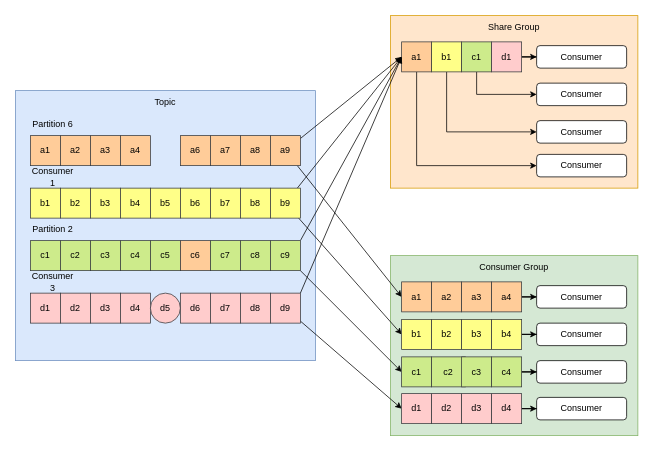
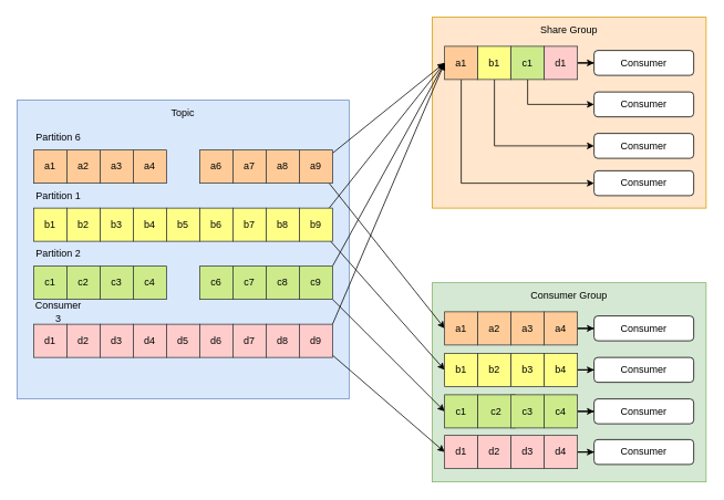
  <mxCell id="0" />
  <mxCell id="1" parent="0" />
  <mxCell id="2" value="" style="rounded=0;whiteSpace=wrap;html=1;fillColor=#d5e8d4;strokeColor=#82b366;" vertex="1" parent="1"><mxGeometry x="520" y="340" width="330" height="240" as="geometry" /></mxCell>
  <mxCell id="3" value="" style="rounded=0;whiteSpace=wrap;html=1;fillColor=#ffe6cc;strokeColor=#d79b00;" parent="1" vertex="1"><mxGeometry x="520" y="20" width="330" height="230" as="geometry" /></mxCell>
  <mxCell id="4" value="" style="rounded=0;whiteSpace=wrap;html=1;fillColor=#dae8fc;strokeColor=#6c8ebf;" parent="1" vertex="1"><mxGeometry x="20" y="120" width="400" height="360" as="geometry" /></mxCell>
  <mxCell id="5" value="a1" style="rounded=0;whiteSpace=wrap;html=1;fillColor=#ffcc99;strokeColor=#36393d;" parent="1" vertex="1"><mxGeometry x="40" y="180" width="40" height="40" as="geometry" /></mxCell>
  <mxCell id="6" value="a2" style="rounded=0;whiteSpace=wrap;html=1;fillColor=#ffcc99;strokeColor=#36393d;" parent="1" vertex="1"><mxGeometry x="80" y="180" width="40" height="40" as="geometry" /></mxCell>
  <mxCell id="7" value="a3" style="rounded=0;whiteSpace=wrap;html=1;fillColor=#ffcc99;strokeColor=#36393d;" parent="1" vertex="1"><mxGeometry x="120" y="180" width="40" height="40" as="geometry" /></mxCell>
  <mxCell id="8" value="a4" style="rounded=0;whiteSpace=wrap;html=1;fillColor=#ffcc99;strokeColor=#36393d;" parent="1" vertex="1"><mxGeometry x="160" y="180" width="40" height="40" as="geometry" /></mxCell>
  <mxCell id="9" value="a6" style="rounded=0;whiteSpace=wrap;html=1;fillColor=#ffcc99;strokeColor=#36393d;" parent="1" vertex="1"><mxGeometry x="240" y="180" width="40" height="40" as="geometry" /></mxCell>
  <mxCell id="10" value="a7" style="rounded=0;whiteSpace=wrap;html=1;fillColor=#ffcc99;strokeColor=#36393d;" parent="1" vertex="1"><mxGeometry x="280" y="180" width="40" height="40" as="geometry" /></mxCell>
  <mxCell id="11" value="a8" style="rounded=0;whiteSpace=wrap;html=1;fillColor=#ffcc99;strokeColor=#36393d;" parent="1" vertex="1"><mxGeometry x="320" y="180" width="40" height="40" as="geometry" /></mxCell>
  <mxCell id="12" style="rounded=0;orthogonalLoop=1;jettySize=auto;html=1;entryX=0;entryY=0.5;entryDx=0;entryDy=0;" edge="1" parent="1" source="14" target="16"><mxGeometry relative="1" as="geometry" /></mxCell>
  <mxCell id="13" style="rounded=0;orthogonalLoop=1;jettySize=auto;html=1;entryX=0;entryY=0.5;entryDx=0;entryDy=0;" edge="1" parent="1" source="14" target="66"><mxGeometry relative="1" as="geometry" /></mxCell>
  <mxCell id="14" value="a9" style="rounded=0;whiteSpace=wrap;html=1;fillColor=#ffcc99;strokeColor=#36393d;" parent="1" vertex="1"><mxGeometry x="360" y="180" width="40" height="40" as="geometry" /></mxCell>
  <mxCell id="15" style="edgeStyle=orthogonalEdgeStyle;rounded=0;orthogonalLoop=1;jettySize=auto;html=1;entryX=0;entryY=0.5;entryDx=0;entryDy=0;" edge="1" parent="1" source="16" target="65"><mxGeometry relative="1" as="geometry"><Array as="points"><mxPoint x="555" y="220" /></Array></mxGeometry></mxCell>
  <mxCell id="16" value="a1" style="rounded=0;whiteSpace=wrap;html=1;fillColor=#ffcc99;strokeColor=#36393d;" parent="1" vertex="1"><mxGeometry x="535" y="55" width="40" height="40" as="geometry" /></mxCell>
  <mxCell id="17" style="edgeStyle=orthogonalEdgeStyle;rounded=0;orthogonalLoop=1;jettySize=auto;html=1;entryX=0;entryY=0.5;entryDx=0;entryDy=0;" edge="1" parent="1" source="18" target="64"><mxGeometry relative="1" as="geometry"><Array as="points"><mxPoint x="595" y="175" /></Array></mxGeometry></mxCell>
  <mxCell id="18" value="b1" style="rounded=0;whiteSpace=wrap;html=1;fillColor=#ffff88;strokeColor=#36393d;" parent="1" vertex="1"><mxGeometry x="575" y="55" width="40" height="40" as="geometry" /></mxCell>
  <mxCell id="19" style="edgeStyle=orthogonalEdgeStyle;rounded=0;orthogonalLoop=1;jettySize=auto;html=1;entryX=0;entryY=0.5;entryDx=0;entryDy=0;" edge="1" parent="1" source="20" target="63"><mxGeometry relative="1" as="geometry"><Array as="points"><mxPoint x="635" y="125" /></Array></mxGeometry></mxCell>
  <mxCell id="20" value="c1" style="rounded=0;whiteSpace=wrap;html=1;fillColor=#cdeb8b;strokeColor=#36393d;" parent="1" vertex="1"><mxGeometry x="615" y="55" width="40" height="40" as="geometry" /></mxCell>
  <mxCell id="21" value="Topic" style="text;html=1;align=center;verticalAlign=middle;whiteSpace=wrap;rounded=0;" parent="1" vertex="1"><mxGeometry x="190" y="120" width="60" height="30" as="geometry" /></mxCell>
  <mxCell id="22" value="Share Group" style="text;html=1;align=center;verticalAlign=middle;whiteSpace=wrap;rounded=0;" parent="1" vertex="1"><mxGeometry x="635" y="20" width="100" height="30" as="geometry" /></mxCell>
  <mxCell id="23" value="Partition 6" style="text;html=1;align=center;verticalAlign=middle;whiteSpace=wrap;rounded=0;" parent="1" vertex="1"><mxGeometry x="40" y="150" width="60" height="30" as="geometry" /></mxCell>
  <mxCell id="24" value="b1" style="rounded=0;whiteSpace=wrap;html=1;fillColor=#ffff88;strokeColor=#36393d;" vertex="1" parent="1"><mxGeometry x="40" y="250" width="40" height="40" as="geometry" /></mxCell>
  <mxCell id="25" value="b2" style="rounded=0;whiteSpace=wrap;html=1;fillColor=#ffff88;strokeColor=#36393d;" vertex="1" parent="1"><mxGeometry x="80" y="250" width="40" height="40" as="geometry" /></mxCell>
  <mxCell id="26" value="b3" style="rounded=0;whiteSpace=wrap;html=1;fillColor=#ffff88;strokeColor=#36393d;" vertex="1" parent="1"><mxGeometry x="120" y="250" width="40" height="40" as="geometry" /></mxCell>
  <mxCell id="27" value="b4" style="rounded=0;whiteSpace=wrap;html=1;fillColor=#ffff88;strokeColor=#36393d;" vertex="1" parent="1"><mxGeometry x="160" y="250" width="40" height="40" as="geometry" /></mxCell>
  <mxCell id="28" value="b5" style="rounded=0;whiteSpace=wrap;html=1;fillColor=#ffff88;strokeColor=#36393d;" vertex="1" parent="1"><mxGeometry x="200" y="250" width="40" height="40" as="geometry" /></mxCell>
  <mxCell id="29" value="b6" style="rounded=0;whiteSpace=wrap;html=1;fillColor=#ffff88;strokeColor=#36393d;" vertex="1" parent="1"><mxGeometry x="240" y="250" width="40" height="40" as="geometry" /></mxCell>
  <mxCell id="30" value="b7" style="rounded=0;whiteSpace=wrap;html=1;fillColor=#ffff88;strokeColor=#36393d;" vertex="1" parent="1"><mxGeometry x="280" y="250" width="40" height="40" as="geometry" /></mxCell>
  <mxCell id="31" value="b8" style="rounded=0;whiteSpace=wrap;html=1;fillColor=#ffff88;strokeColor=#36393d;" vertex="1" parent="1"><mxGeometry x="320" y="250" width="40" height="40" as="geometry" /></mxCell>
  <mxCell id="32" style="rounded=0;orthogonalLoop=1;jettySize=auto;html=1;entryX=0;entryY=0.5;entryDx=0;entryDy=0;" edge="1" parent="1" source="34" target="16"><mxGeometry relative="1" as="geometry" /></mxCell>
  <mxCell id="33" style="rounded=0;orthogonalLoop=1;jettySize=auto;html=1;entryX=0;entryY=0.5;entryDx=0;entryDy=0;" edge="1" parent="1" source="34" target="76"><mxGeometry relative="1" as="geometry" /></mxCell>
  <mxCell id="34" value="b9" style="rounded=0;whiteSpace=wrap;html=1;fillColor=#ffff88;strokeColor=#36393d;" vertex="1" parent="1"><mxGeometry x="360" y="250" width="40" height="40" as="geometry" /></mxCell>
- <mxCell id="35" value="Consumer 1" style="text;html=1;align=center;verticalAlign=middle;whiteSpace=wrap;rounded=0;" vertex="1" parent="1"><mxGeometry x="40" y="220" width="60" height="30" as="geometry" /></mxCell>
+ <mxCell id="35" value="Partition 1" style="text;html=1;align=center;verticalAlign=middle;whiteSpace=wrap;rounded=0;" vertex="1" parent="1"><mxGeometry x="40" y="220" width="60" height="30" as="geometry" /></mxCell>
  <mxCell id="36" value="c1" style="rounded=0;whiteSpace=wrap;html=1;fillColor=#cdeb8b;strokeColor=#36393d;" vertex="1" parent="1"><mxGeometry x="40" y="320" width="40" height="40" as="geometry" /></mxCell>
  <mxCell id="37" value="c2" style="rounded=0;whiteSpace=wrap;html=1;fillColor=#cdeb8b;strokeColor=#36393d;" vertex="1" parent="1"><mxGeometry x="80" y="320" width="40" height="40" as="geometry" /></mxCell>
  <mxCell id="38" value="c3" style="rounded=0;whiteSpace=wrap;html=1;fillColor=#cdeb8b;strokeColor=#36393d;" vertex="1" parent="1"><mxGeometry x="120" y="320" width="40" height="40" as="geometry" /></mxCell>
  <mxCell id="39" value="c4" style="rounded=0;whiteSpace=wrap;html=1;fillColor=#cdeb8b;strokeColor=#36393d;" vertex="1" parent="1"><mxGeometry x="160" y="320" width="40" height="40" as="geometry" /></mxCell>
- <mxCell id="40" value="c5" style="rounded=0;whiteSpace=wrap;html=1;fillColor=#cdeb8b;strokeColor=#36393d;" vertex="1" parent="1"><mxGeometry x="200" y="320" width="40" height="40" as="geometry" /></mxCell>
- <mxCell id="41" value="c6" style="rounded=0;whiteSpace=wrap;html=1;fillColor=#ffcc99;strokeColor=#36393d;" vertex="1" parent="1"><mxGeometry x="240" y="320" width="40" height="40" as="geometry" /></mxCell>
+ <mxCell id="41" value="c6" style="rounded=0;whiteSpace=wrap;html=1;fillColor=#cdeb8b;strokeColor=#36393d;" vertex="1" parent="1"><mxGeometry x="240" y="320" width="40" height="40" as="geometry" /></mxCell>
  <mxCell id="42" value="c7" style="rounded=0;whiteSpace=wrap;html=1;fillColor=#cdeb8b;strokeColor=#36393d;" vertex="1" parent="1"><mxGeometry x="280" y="320" width="40" height="40" as="geometry" /></mxCell>
  <mxCell id="43" value="c8" style="rounded=0;whiteSpace=wrap;html=1;fillColor=#cdeb8b;strokeColor=#36393d;" vertex="1" parent="1"><mxGeometry x="320" y="320" width="40" height="40" as="geometry" /></mxCell>
  <mxCell id="44" style="rounded=0;orthogonalLoop=1;jettySize=auto;html=1;entryX=0;entryY=0.5;entryDx=0;entryDy=0;exitX=1;exitY=0;exitDx=0;exitDy=0;" edge="1" parent="1" source="46" target="16"><mxGeometry relative="1" as="geometry" /></mxCell>
  <mxCell id="45" style="rounded=0;orthogonalLoop=1;jettySize=auto;html=1;entryX=0;entryY=0.5;entryDx=0;entryDy=0;" edge="1" parent="1" source="46" target="81"><mxGeometry relative="1" as="geometry" /></mxCell>
  <mxCell id="46" value="c9" style="rounded=0;whiteSpace=wrap;html=1;fillColor=#cdeb8b;strokeColor=#36393d;" vertex="1" parent="1"><mxGeometry x="360" y="320" width="40" height="40" as="geometry" /></mxCell>
  <mxCell id="47" value="Partition 2" style="text;html=1;align=center;verticalAlign=middle;whiteSpace=wrap;rounded=0;" vertex="1" parent="1"><mxGeometry x="40" y="290" width="60" height="30" as="geometry" /></mxCell>
  <mxCell id="48" value="d1" style="rounded=0;whiteSpace=wrap;html=1;fillColor=#ffcccc;strokeColor=#36393d;" vertex="1" parent="1"><mxGeometry x="40" y="390" width="40" height="40" as="geometry" /></mxCell>
  <mxCell id="49" value="d2" style="rounded=0;whiteSpace=wrap;html=1;fillColor=#ffcccc;strokeColor=#36393d;" vertex="1" parent="1"><mxGeometry x="80" y="390" width="40" height="40" as="geometry" /></mxCell>
  <mxCell id="50" value="d3" style="rounded=0;whiteSpace=wrap;html=1;fillColor=#ffcccc;strokeColor=#36393d;" vertex="1" parent="1"><mxGeometry x="120" y="390" width="40" height="40" as="geometry" /></mxCell>
  <mxCell id="51" value="d4" style="rounded=0;whiteSpace=wrap;html=1;fillColor=#ffcccc;strokeColor=#36393d;" vertex="1" parent="1"><mxGeometry x="160" y="390" width="40" height="40" as="geometry" /></mxCell>
- <mxCell id="52" value="d5" style="ellipse;whiteSpace=wrap;html=1;fillColor=#ffcccc;strokeColor=#36393d;" vertex="1" parent="1"><mxGeometry x="200" y="390" width="40" height="40" as="geometry" /></mxCell>
+ <mxCell id="52" value="d5" style="rounded=0;whiteSpace=wrap;html=1;fillColor=#ffcccc;strokeColor=#36393d;" vertex="1" parent="1"><mxGeometry x="200" y="390" width="40" height="40" as="geometry" /></mxCell>
  <mxCell id="53" value="d6" style="rounded=0;whiteSpace=wrap;html=1;fillColor=#ffcccc;strokeColor=#36393d;" vertex="1" parent="1"><mxGeometry x="240" y="390" width="40" height="40" as="geometry" /></mxCell>
  <mxCell id="54" value="d7" style="rounded=0;whiteSpace=wrap;html=1;fillColor=#ffcccc;strokeColor=#36393d;" vertex="1" parent="1"><mxGeometry x="280" y="390" width="40" height="40" as="geometry" /></mxCell>
  <mxCell id="55" value="d8" style="rounded=0;whiteSpace=wrap;html=1;fillColor=#ffcccc;strokeColor=#36393d;" vertex="1" parent="1"><mxGeometry x="320" y="390" width="40" height="40" as="geometry" /></mxCell>
  <mxCell id="56" style="rounded=0;orthogonalLoop=1;jettySize=auto;html=1;entryX=0;entryY=0.5;entryDx=0;entryDy=0;exitX=1;exitY=0;exitDx=0;exitDy=0;" edge="1" parent="1" source="58" target="16"><mxGeometry relative="1" as="geometry" /></mxCell>
  <mxCell id="57" style="rounded=0;orthogonalLoop=1;jettySize=auto;html=1;entryX=0;entryY=0.5;entryDx=0;entryDy=0;" edge="1" parent="1" source="58" target="86"><mxGeometry relative="1" as="geometry" /></mxCell>
  <mxCell id="58" value="d9" style="rounded=0;whiteSpace=wrap;html=1;fillColor=#ffcccc;strokeColor=#36393d;" vertex="1" parent="1"><mxGeometry x="360" y="390" width="40" height="40" as="geometry" /></mxCell>
  <mxCell id="59" value="Consumer 3" style="text;html=1;align=center;verticalAlign=middle;whiteSpace=wrap;rounded=0;" vertex="1" parent="1"><mxGeometry x="40" y="360" width="60" height="30" as="geometry" /></mxCell>
  <mxCell id="60" style="edgeStyle=orthogonalEdgeStyle;rounded=0;orthogonalLoop=1;jettySize=auto;html=1;" edge="1" parent="1" source="61" target="62"><mxGeometry relative="1" as="geometry" /></mxCell>
  <mxCell id="61" value="d1" style="rounded=0;whiteSpace=wrap;html=1;fillColor=#ffcccc;strokeColor=#36393d;" vertex="1" parent="1"><mxGeometry x="655" y="55" width="40" height="40" as="geometry" /></mxCell>
  <mxCell id="62" value="Consumer" style="rounded=1;whiteSpace=wrap;html=1;" vertex="1" parent="1"><mxGeometry x="715" y="60" width="120" height="30" as="geometry" /></mxCell>
  <mxCell id="63" value="Consumer" style="rounded=1;whiteSpace=wrap;html=1;" vertex="1" parent="1"><mxGeometry x="715" y="110" width="120" height="30" as="geometry" /></mxCell>
  <mxCell id="64" value="Consumer" style="rounded=1;whiteSpace=wrap;html=1;" vertex="1" parent="1"><mxGeometry x="715" y="160" width="120" height="30" as="geometry" /></mxCell>
  <mxCell id="65" value="Consumer" style="rounded=1;whiteSpace=wrap;html=1;" vertex="1" parent="1"><mxGeometry x="715" y="205" width="120" height="30" as="geometry" /></mxCell>
  <mxCell id="66" value="a1" style="rounded=0;whiteSpace=wrap;html=1;fillColor=#ffcc99;strokeColor=#36393d;" vertex="1" parent="1"><mxGeometry x="535" y="375" width="40" height="40" as="geometry" /></mxCell>
  <mxCell id="67" value="a2" style="rounded=0;whiteSpace=wrap;html=1;fillColor=#ffcc99;strokeColor=#36393d;" vertex="1" parent="1"><mxGeometry x="575" y="375" width="40" height="40" as="geometry" /></mxCell>
  <mxCell id="68" value="a3" style="rounded=0;whiteSpace=wrap;html=1;fillColor=#ffcc99;strokeColor=#36393d;" vertex="1" parent="1"><mxGeometry x="615" y="375" width="40" height="40" as="geometry" /></mxCell>
  <mxCell id="69" value="Consumer Group" style="text;html=1;align=center;verticalAlign=middle;whiteSpace=wrap;rounded=0;" vertex="1" parent="1"><mxGeometry x="635" y="340" width="100" height="30" as="geometry" /></mxCell>
  <mxCell id="70" style="edgeStyle=orthogonalEdgeStyle;rounded=0;orthogonalLoop=1;jettySize=auto;html=1;" edge="1" parent="1" source="71" target="72"><mxGeometry relative="1" as="geometry" /></mxCell>
  <mxCell id="71" value="a4" style="rounded=0;whiteSpace=wrap;html=1;fillColor=#ffcc99;strokeColor=#36393d;" vertex="1" parent="1"><mxGeometry x="655" y="375" width="40" height="40" as="geometry" /></mxCell>
  <mxCell id="72" value="Consumer" style="rounded=1;whiteSpace=wrap;html=1;" vertex="1" parent="1"><mxGeometry x="715" y="380" width="120" height="30" as="geometry" /></mxCell>
  <mxCell id="73" value="Consumer" style="rounded=1;whiteSpace=wrap;html=1;" vertex="1" parent="1"><mxGeometry x="715" y="430" width="120" height="30" as="geometry" /></mxCell>
  <mxCell id="74" value="Consumer" style="rounded=1;whiteSpace=wrap;html=1;" vertex="1" parent="1"><mxGeometry x="715" y="480" width="120" height="30" as="geometry" /></mxCell>
  <mxCell id="75" value="Consumer" style="rounded=1;whiteSpace=wrap;html=1;" vertex="1" parent="1"><mxGeometry x="715" y="529" width="120" height="30" as="geometry" /></mxCell>
  <mxCell id="76" value="b1" style="rounded=0;whiteSpace=wrap;html=1;fillColor=#ffff88;strokeColor=#36393d;" vertex="1" parent="1"><mxGeometry x="535" y="425" width="40" height="40" as="geometry" /></mxCell>
  <mxCell id="77" value="b2" style="rounded=0;whiteSpace=wrap;html=1;fillColor=#ffff88;strokeColor=#36393d;" vertex="1" parent="1"><mxGeometry x="575" y="425" width="40" height="40" as="geometry" /></mxCell>
  <mxCell id="78" value="b3" style="rounded=0;whiteSpace=wrap;html=1;fillColor=#ffff88;strokeColor=#36393d;" vertex="1" parent="1"><mxGeometry x="615" y="425" width="40" height="40" as="geometry" /></mxCell>
  <mxCell id="79" style="edgeStyle=orthogonalEdgeStyle;rounded=0;orthogonalLoop=1;jettySize=auto;html=1;entryX=0;entryY=0.5;entryDx=0;entryDy=0;" edge="1" parent="1" source="80" target="73"><mxGeometry relative="1" as="geometry" /></mxCell>
  <mxCell id="80" value="b4" style="rounded=0;whiteSpace=wrap;html=1;fillColor=#ffff88;strokeColor=#36393d;" vertex="1" parent="1"><mxGeometry x="655" y="425" width="40" height="40" as="geometry" /></mxCell>
  <mxCell id="81" value="c1" style="rounded=0;whiteSpace=wrap;html=1;fillColor=#cdeb8b;strokeColor=#36393d;" vertex="1" parent="1"><mxGeometry x="535" y="475" width="40" height="40" as="geometry" /></mxCell>
  <mxCell id="82" value="c2" style="rounded=0;whiteSpace=wrap;html=1;fillColor=#cdeb8b;strokeColor=#36393d;" vertex="1" parent="1"><mxGeometry x="575" y="475" width="45" height="40" as="geometry" /></mxCell>
  <mxCell id="83" value="c3" style="rounded=0;whiteSpace=wrap;html=1;fillColor=#cdeb8b;strokeColor=#36393d;" vertex="1" parent="1"><mxGeometry x="615" y="475" width="40" height="40" as="geometry" /></mxCell>
  <mxCell id="84" style="edgeStyle=orthogonalEdgeStyle;rounded=0;orthogonalLoop=1;jettySize=auto;html=1;" edge="1" parent="1" source="85" target="74"><mxGeometry relative="1" as="geometry" /></mxCell>
  <mxCell id="85" value="c4" style="rounded=0;whiteSpace=wrap;html=1;fillColor=#cdeb8b;strokeColor=#36393d;" vertex="1" parent="1"><mxGeometry x="655" y="475" width="40" height="40" as="geometry" /></mxCell>
  <mxCell id="86" value="d1" style="rounded=0;whiteSpace=wrap;html=1;fillColor=#ffcccc;strokeColor=#36393d;" vertex="1" parent="1"><mxGeometry x="535" y="524" width="40" height="40" as="geometry" /></mxCell>
  <mxCell id="87" value="d2" style="rounded=0;whiteSpace=wrap;html=1;fillColor=#ffcccc;strokeColor=#36393d;" vertex="1" parent="1"><mxGeometry x="575" y="524" width="40" height="40" as="geometry" /></mxCell>
  <mxCell id="88" value="d3" style="rounded=0;whiteSpace=wrap;html=1;fillColor=#ffcccc;strokeColor=#36393d;" vertex="1" parent="1"><mxGeometry x="615" y="524" width="40" height="40" as="geometry" /></mxCell>
  <mxCell id="89" style="edgeStyle=orthogonalEdgeStyle;rounded=0;orthogonalLoop=1;jettySize=auto;html=1;" edge="1" parent="1" source="90" target="75"><mxGeometry relative="1" as="geometry" /></mxCell>
  <mxCell id="90" value="d4" style="rounded=0;whiteSpace=wrap;html=1;fillColor=#ffcccc;strokeColor=#36393d;" vertex="1" parent="1"><mxGeometry x="655" y="524" width="40" height="40" as="geometry" /></mxCell>
